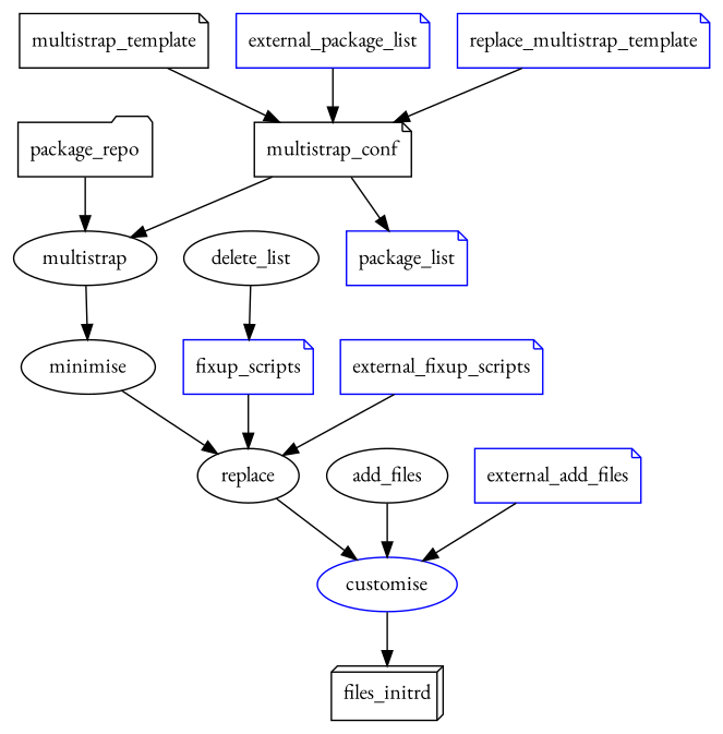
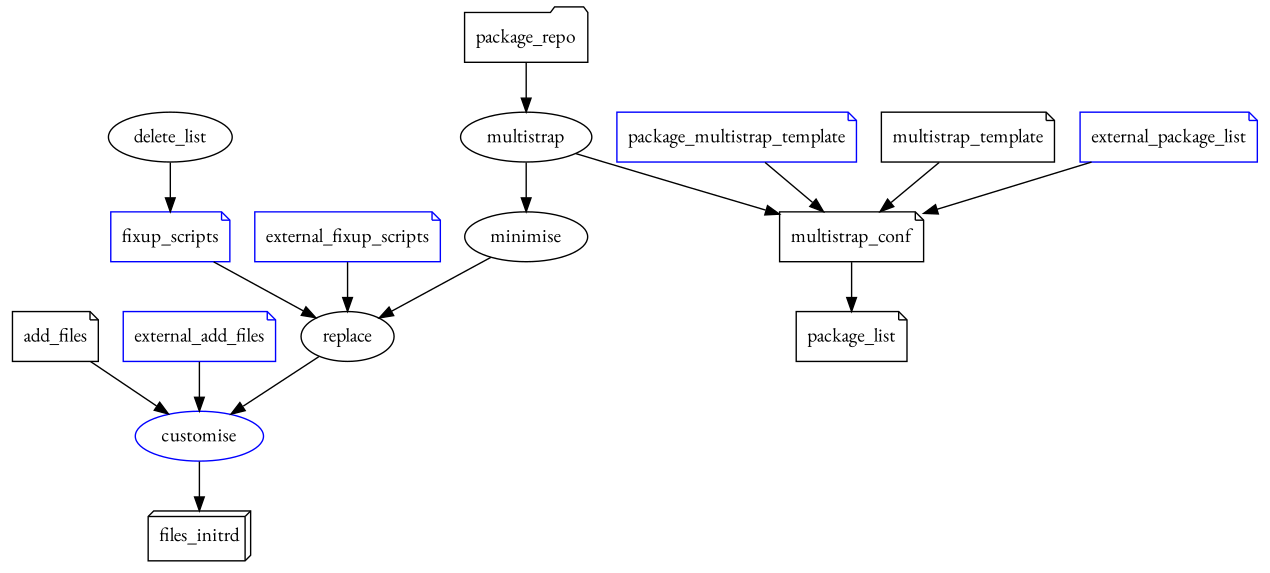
  digraph {
    fontname="EB Garamond"
    node [fontname="EB Garamond" shape=note]
    edge [fontname="EB Garamond"]
    package_repo [shape=folder]
    multistrap [shape=""]
    minimise [shape=""]
    multistrap_conf
-   package_list [color=blue]
+   package_list
    multistrap_template
    delete_list [shape=ellipse]
    fixup_scripts [color=blue]
    n9 [label=replace shape=""]
    customise [color=blue shape=""]
-   add_files [shape=ellipse]
+   add_files
    n12 [label=files_initrd shape=box3d]
    external_package_list [color=blue]
-   replace_multistrap_template [color=blue]
+   replace_multistrap_template [color=blue label=package_multistrap_template]
    external_fixup_scripts [color=blue]
    external_add_files [color=blue]
    package_repo -> multistrap
    multistrap -> minimise
    minimise -> n9
-   multistrap_conf -> multistrap
+   multistrap -> multistrap_conf
    multistrap_conf -> package_list
    multistrap_template -> multistrap_conf
    delete_list -> fixup_scripts
    fixup_scripts -> n9
    n9 -> customise
    customise -> n12
    add_files -> customise
    external_package_list -> multistrap_conf
    replace_multistrap_template -> multistrap_conf
    external_fixup_scripts -> n9
    external_add_files -> customise
  }
